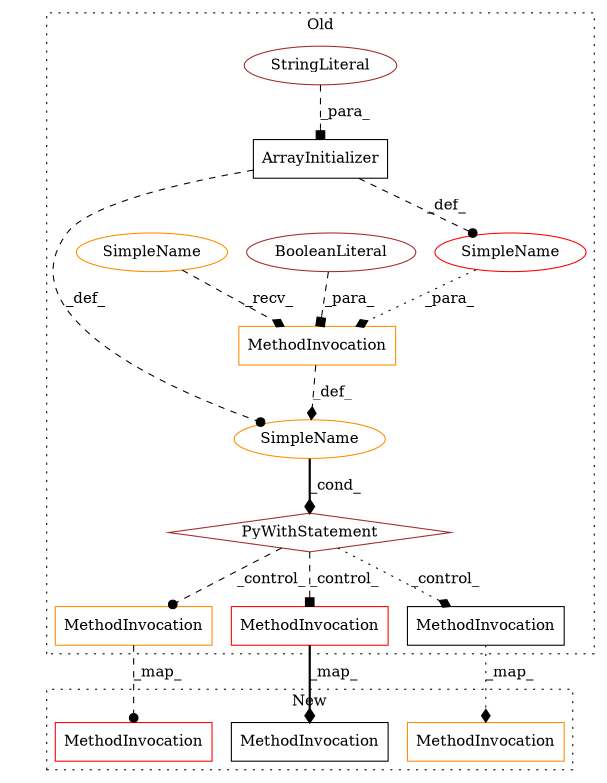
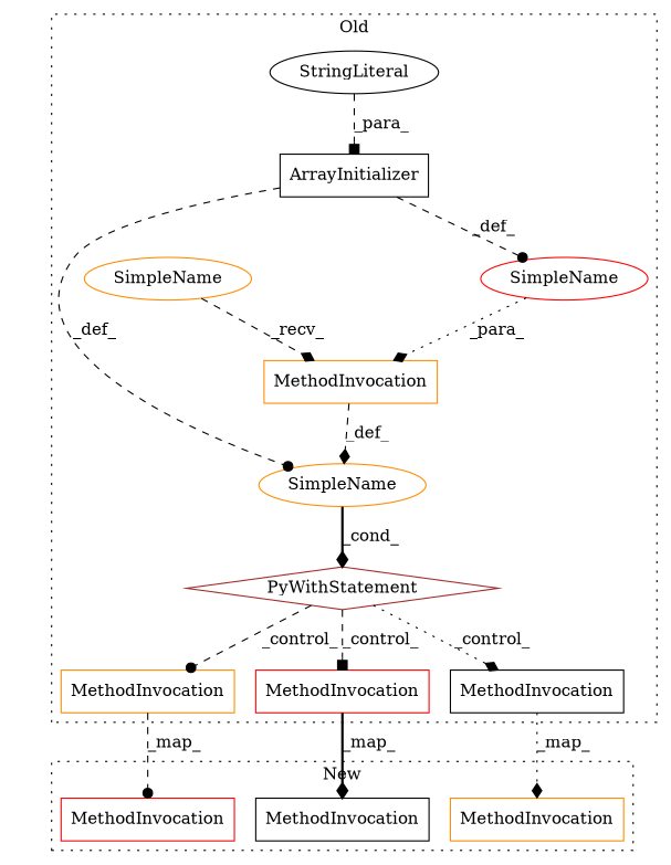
  digraph {
    node [a=32 color=darkorange shape=box]
    edge [arrowhead=diamond style=dashed]
    n1 [a=4 color=black l="1,1" label=ArrayInitializer s="2689,2701"]
-   n2 [a=9 color=brown l=4 label=BooleanLiteral s=2703 shape=ellipse]
    n3 [l="9,1" label=MethodInvocation s="2668,2707"]
    n4 [l="11,1" label=MethodInvocation s="2880,2927"]
    n5 [color=red l="12,1" label=MethodInvocation s="2941,3005"]
    n6 [color=black l="16,1" label=MethodInvocation s="2729,2752"]
    n7 [a=42 l=4 label=SimpleName s=2663 shape=ellipse]
    n8 [a=42 color=red label=SimpleName shape=ellipse]
    n9 [a=42 label=SimpleName shape=ellipse]
-   n10 [a=45 color=brown l=11 label=StringLiteral s=2690 shape=ellipse]
+   n10 [a=45 color=black l=11 label=StringLiteral s=2690 shape=ellipse]
    n11 [a=104 color=brown l="10,2" label=PyWithStatement s="2653,2708" shape=diamond]
    n12 [l="16,1" label=MethodInvocation s="2664,2687"]
    n13 [color=black l="12,1" label=MethodInvocation s="2868,2932"]
    n14 [color=red l="11,1" label=MethodInvocation s="2809,2856"]
    subgraph cluster_1 {
      label=Old
      style=dotted
      n1
-     n2
      n3
      n4
      n5
      n6
      n7
      n8
      n9
      n10
      n11
    }
    subgraph cluster_2 {
      label=New
      style=dotted
      n12
      n13
      n14
    }
    n1 -> n8 [arrowhead=dot label=_def_]
    n1 -> n9 [arrowhead=dot label=_def_]
-   n2 -> n3 [arrowhead=box label=_para_]
    n3 -> n9 [label=_def_]
    n4 -> n14 [arrowhead=dot label=_map_]
    n5 -> n13 [label=_map_ style=bold]
    n6 -> n12 [label=_map_ style=dotted]
    n7 -> n3 [label=_recv_]
    n8 -> n3 [label=_para_ style=dotted]
    n9 -> n11 [label=_cond_ style=bold]
    n10 -> n1 [arrowhead=box label=_para_]
    n11 -> n4 [arrowhead=dot label=_control_]
    n11 -> n5 [arrowhead=box label=_control_]
    n11 -> n6 [label=_control_ style=dotted]
  }
